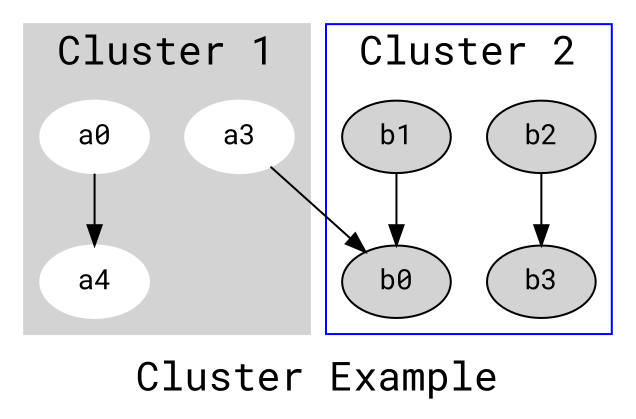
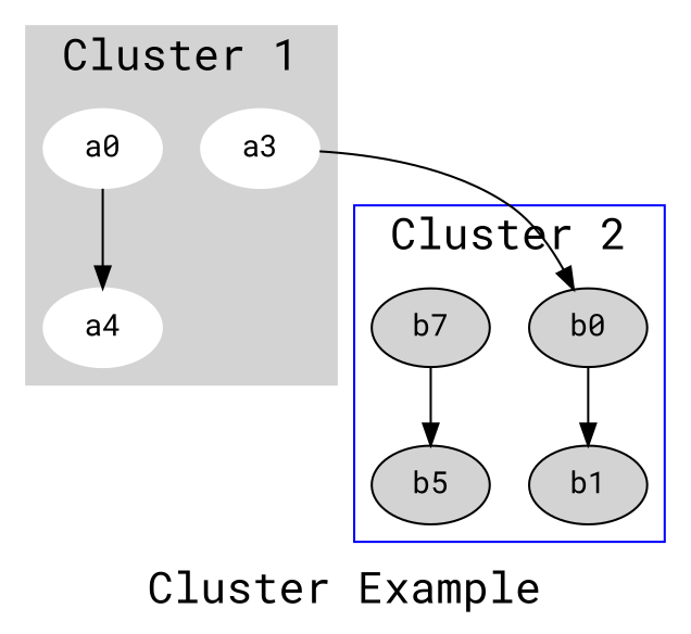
  digraph {
    fontname="Roboto Mono"
    fontsize=20
    label="Cluster Example"
    node [fontname="Roboto Mono" style=filled]
    edge [fontname="Roboto Mono"]
    a0 [color=white]
    n2 [color=white label=a4]
    a3 [color=white]
    b0
    b1
-   b2
-   b3
+   b2 [label=b7]
+   b3 [label=b5]
    subgraph cluster_1 {
      color=lightgrey
      label="Cluster 1"
      style=filled
      a0
      n2
      a3
    }
    subgraph cluster_2 {
      color=blue
      label="Cluster 2"
      b0
      b1
      b2
      b3
    }
    a0 -> n2
    a3 -> b0
-   b1 -> b0
+   b0 -> b1
    b2 -> b3
  }
